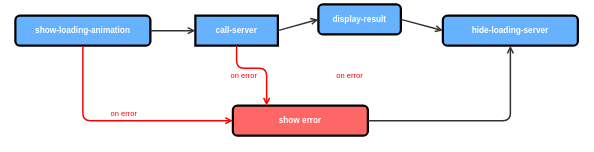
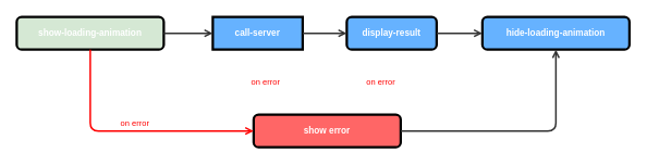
  <mxCell id="0" />
  <mxCell id="1" parent="0" />
- <mxCell id="2" value="&lt;font color=&quot;#ffffff&quot; style=&quot;font-size: 11px&quot;&gt;&lt;b style=&quot;font-size: 11px&quot;&gt;show-loading-animation&lt;/b&gt;&lt;/font&gt;" style="rounded=1;whiteSpace=wrap;html=1;strokeWidth=3;fillColor=#66B2FF;fontSize=11;" vertex="1" parent="1"><mxGeometry x="20" y="20" width="180" height="40" as="geometry" /></mxCell>
+ <mxCell id="2" value="&lt;font color=&quot;#ffffff&quot; style=&quot;font-size: 11px&quot;&gt;&lt;b style=&quot;font-size: 11px&quot;&gt;show-loading-animation&lt;/b&gt;&lt;/font&gt;" style="rounded=1;whiteSpace=wrap;html=1;strokeWidth=3;fillColor=#d5e8d4;fontSize=11;" vertex="1" parent="1"><mxGeometry x="20" y="20" width="180" height="40" as="geometry" /></mxCell>
  <mxCell id="3" value="&lt;font color=&quot;#ffffff&quot; style=&quot;font-size: 11px&quot;&gt;&lt;b style=&quot;font-size: 11px&quot;&gt;call-server&lt;/b&gt;&lt;/font&gt;" style="whiteSpace=wrap;html=1;strokeWidth=3;fillColor=#66B2FF;fontSize=11;rounded=0;" vertex="1" parent="1"><mxGeometry x="260" y="20" width="110" height="40" as="geometry" /></mxCell>
- <mxCell id="4" value="&lt;font color=&quot;#ffffff&quot; style=&quot;font-size: 11px&quot;&gt;&lt;b style=&quot;font-size: 11px&quot;&gt;display-result&lt;/b&gt;&lt;/font&gt;" style="rounded=1;whiteSpace=wrap;html=1;strokeWidth=3;fillColor=#66B2FF;fontSize=11;" vertex="1" parent="1"><mxGeometry x="424" y="5" width="110" height="40" as="geometry" /></mxCell>
- <mxCell id="5" value="&lt;font color=&quot;#ffffff&quot; style=&quot;font-size: 11px&quot;&gt;&lt;b style=&quot;font-size: 11px&quot;&gt;hide-loading-server&lt;/b&gt;&lt;/font&gt;" style="rounded=1;whiteSpace=wrap;html=1;strokeWidth=3;fillColor=#66B2FF;fontSize=11;" vertex="1" parent="1"><mxGeometry x="590" y="20" width="180" height="40" as="geometry" /></mxCell>
+ <mxCell id="4" value="&lt;font color=&quot;#ffffff&quot; style=&quot;font-size: 11px&quot;&gt;&lt;b style=&quot;font-size: 11px&quot;&gt;display-result&lt;/b&gt;&lt;/font&gt;" style="rounded=1;whiteSpace=wrap;html=1;strokeWidth=3;fillColor=#66B2FF;fontSize=11;" vertex="1" parent="1"><mxGeometry x="424" y="20" width="110" height="40" as="geometry" /></mxCell>
+ <mxCell id="5" value="&lt;font color=&quot;#ffffff&quot; style=&quot;font-size: 11px&quot;&gt;&lt;b style=&quot;font-size: 11px&quot;&gt;hide-loading-animation&lt;/b&gt;&lt;/font&gt;" style="rounded=1;whiteSpace=wrap;html=1;strokeWidth=3;fillColor=#66B2FF;fontSize=11;" vertex="1" parent="1"><mxGeometry x="590" y="20" width="180" height="40" as="geometry" /></mxCell>
  <mxCell id="6" value="&lt;font color=&quot;#ffffff&quot; style=&quot;font-size: 11px&quot;&gt;&lt;b style=&quot;font-size: 11px&quot;&gt;show error&lt;/b&gt;&lt;/font&gt;" style="rounded=1;whiteSpace=wrap;html=1;strokeWidth=3;fillColor=#FF6666;fontSize=11;" vertex="1" parent="1"><mxGeometry x="310" y="140" width="180" height="40" as="geometry" /></mxCell>
  <mxCell id="7" value="" style="endArrow=open;html=1;endFill=0;strokeWidth=2;exitX=0.5;exitY=1;exitDx=0;exitDy=0;strokeColor=#FF0000;entryX=0;entryY=0.5;entryDx=0;entryDy=0;" edge="1" parent="1" source="2" target="6"><mxGeometry width="50" height="50" relative="1" as="geometry"><mxPoint x="25.75" y="-75" as="sourcePoint" /><mxPoint x="672.25" y="-75" as="targetPoint" /><Array as="points"><mxPoint x="110" y="160" /></Array></mxGeometry></mxCell>
  <mxCell id="8" value="" style="endArrow=open;html=1;endFill=0;strokeWidth=2;exitX=1;exitY=0.5;exitDx=0;exitDy=0;strokeColor=#333333;entryX=0;entryY=0.5;entryDx=0;entryDy=0;" edge="1" parent="1" source="2" target="3"><mxGeometry width="50" height="50" relative="1" as="geometry"><mxPoint x="120" y="70" as="sourcePoint" /><mxPoint x="310" y="170" as="targetPoint" /></mxGeometry></mxCell>
  <mxCell id="9" value="" style="endArrow=open;html=1;endFill=0;strokeWidth=2;exitX=1;exitY=0.5;exitDx=0;exitDy=0;strokeColor=#333333;entryX=0;entryY=0.5;entryDx=0;entryDy=0;" edge="1" parent="1" source="3" target="4"><mxGeometry width="50" height="50" relative="1" as="geometry"><mxPoint x="210" y="50" as="sourcePoint" /><mxPoint x="270" y="50" as="targetPoint" /></mxGeometry></mxCell>
  <mxCell id="10" value="" style="endArrow=open;html=1;endFill=0;strokeWidth=2;exitX=1;exitY=0.5;exitDx=0;exitDy=0;strokeColor=#333333;entryX=0;entryY=0.5;entryDx=0;entryDy=0;" edge="1" parent="1" source="4" target="5"><mxGeometry width="50" height="50" relative="1" as="geometry"><mxPoint x="380" y="50" as="sourcePoint" /><mxPoint x="434" y="50" as="targetPoint" /></mxGeometry></mxCell>
  <mxCell id="11" value="" style="endArrow=open;html=1;endFill=0;strokeWidth=2;exitX=1;exitY=0.5;exitDx=0;exitDy=0;strokeColor=#333333;entryX=0.5;entryY=1;entryDx=0;entryDy=0;" edge="1" parent="1" source="6" target="5"><mxGeometry width="50" height="50" relative="1" as="geometry"><mxPoint x="544" y="50" as="sourcePoint" /><mxPoint x="600" y="50" as="targetPoint" /><Array as="points"><mxPoint x="680" y="160" /></Array></mxGeometry></mxCell>
- <mxCell id="12" value="" style="endArrow=open;html=1;endFill=0;strokeWidth=2;exitX=0.5;exitY=1;exitDx=0;exitDy=0;strokeColor=#FF0000;entryX=0.25;entryY=0;entryDx=0;entryDy=0;" edge="1" parent="1" source="3" target="6"><mxGeometry width="50" height="50" relative="1" as="geometry"><mxPoint x="210" y="50" as="sourcePoint" /><mxPoint x="270" y="50" as="targetPoint" /><Array as="points"><mxPoint x="315" y="90" /><mxPoint x="355" y="90" /></Array></mxGeometry></mxCell>
  <mxCell id="13" value="on error" style="text;html=1;strokeColor=none;fillColor=none;align=center;verticalAlign=middle;whiteSpace=wrap;rounded=0;fontSize=10;fontColor=#FF0000;" vertex="1" parent="1"><mxGeometry x="140" y="140" width="50" height="20" as="geometry" /></mxCell>
  <mxCell id="14" value="on error" style="text;html=1;strokeColor=none;fillColor=none;align=center;verticalAlign=middle;whiteSpace=wrap;rounded=0;fontSize=10;fontColor=#FF0000;" vertex="1" parent="1"><mxGeometry x="300" y="90" width="50" height="20" as="geometry" /></mxCell>
  <mxCell id="15" value="on error" style="text;html=1;strokeColor=none;fillColor=none;align=center;verticalAlign=middle;whiteSpace=wrap;rounded=0;fontSize=10;fontColor=#FF0000;" vertex="1" parent="1"><mxGeometry x="441" y="90" width="50" height="20" as="geometry" /></mxCell>
